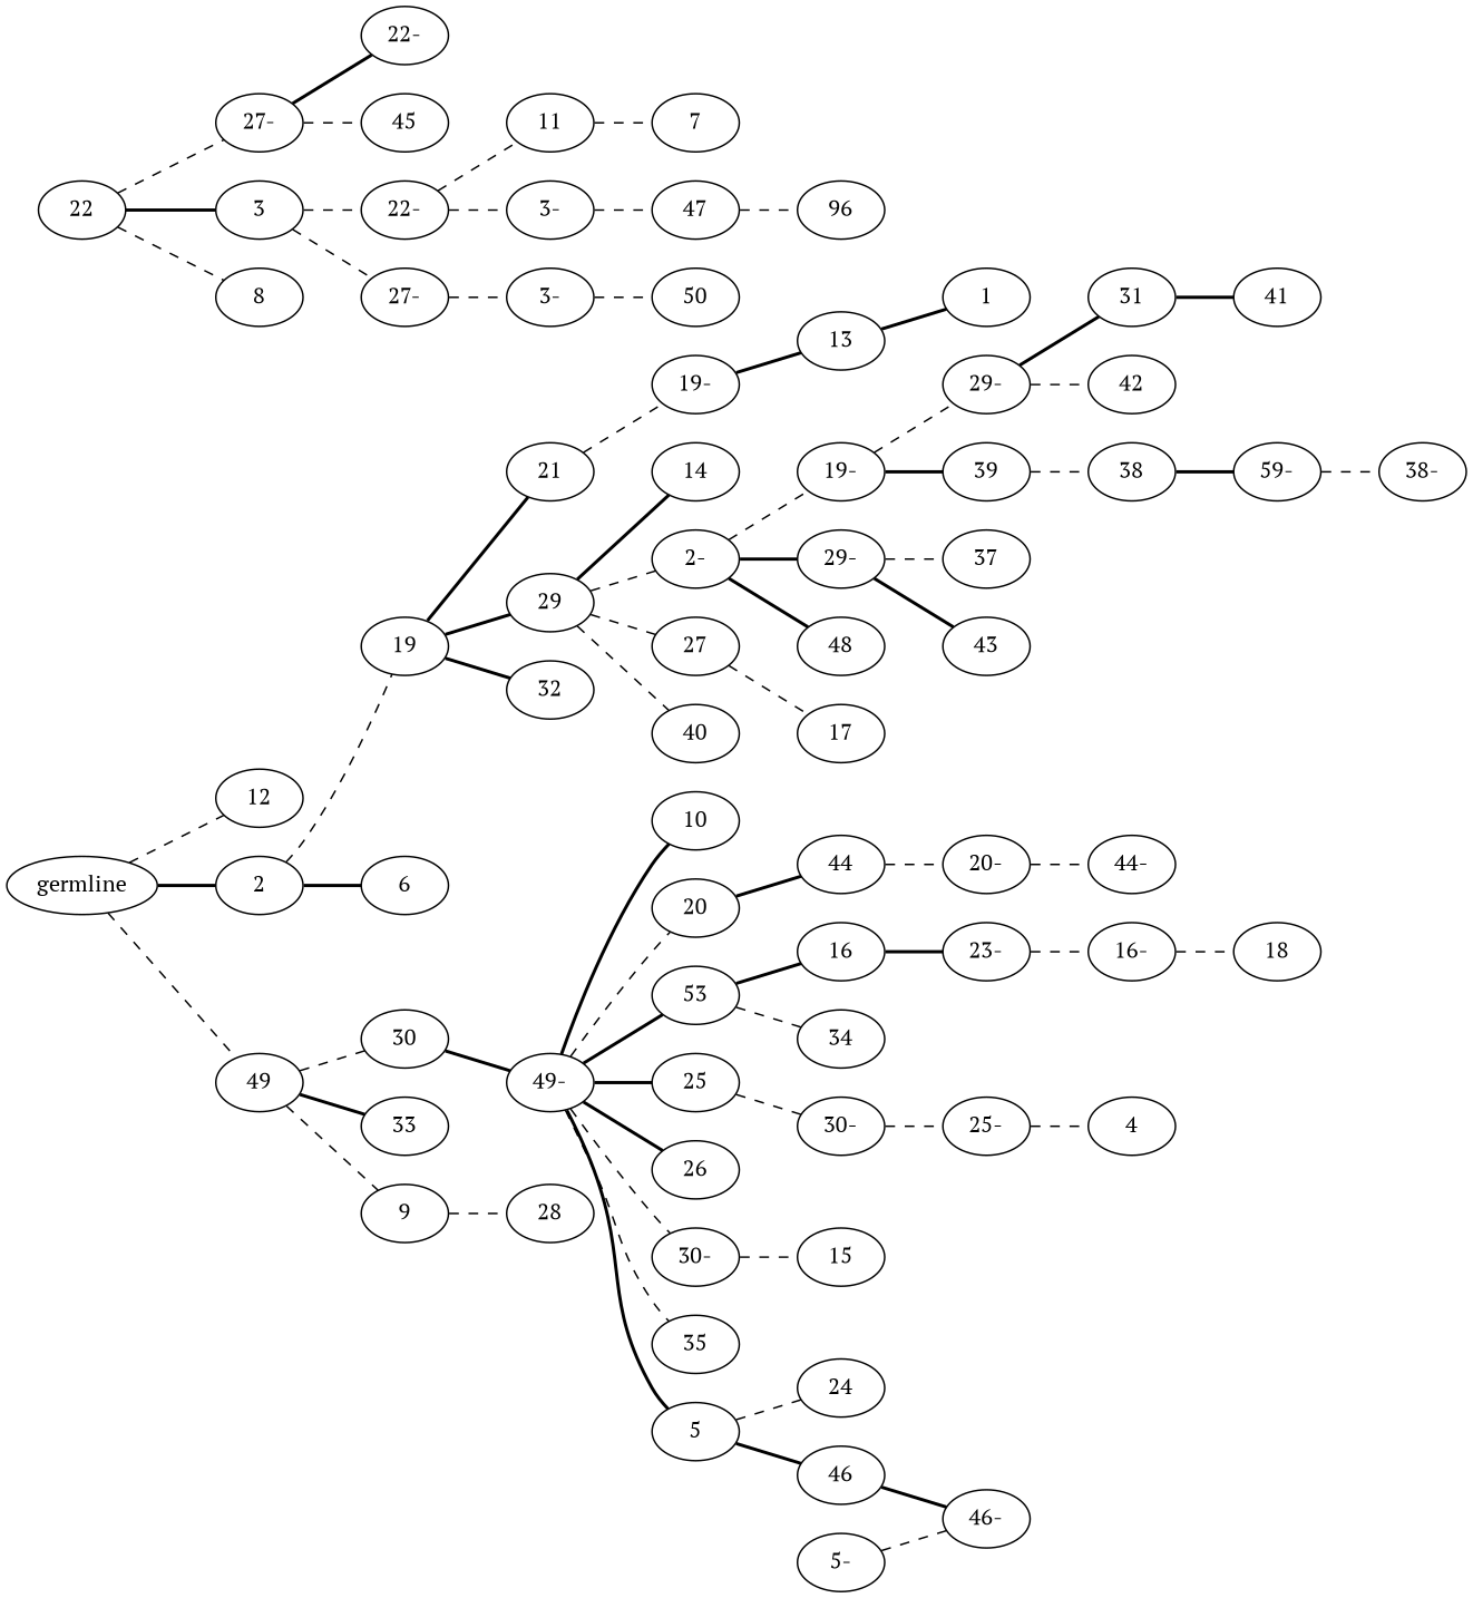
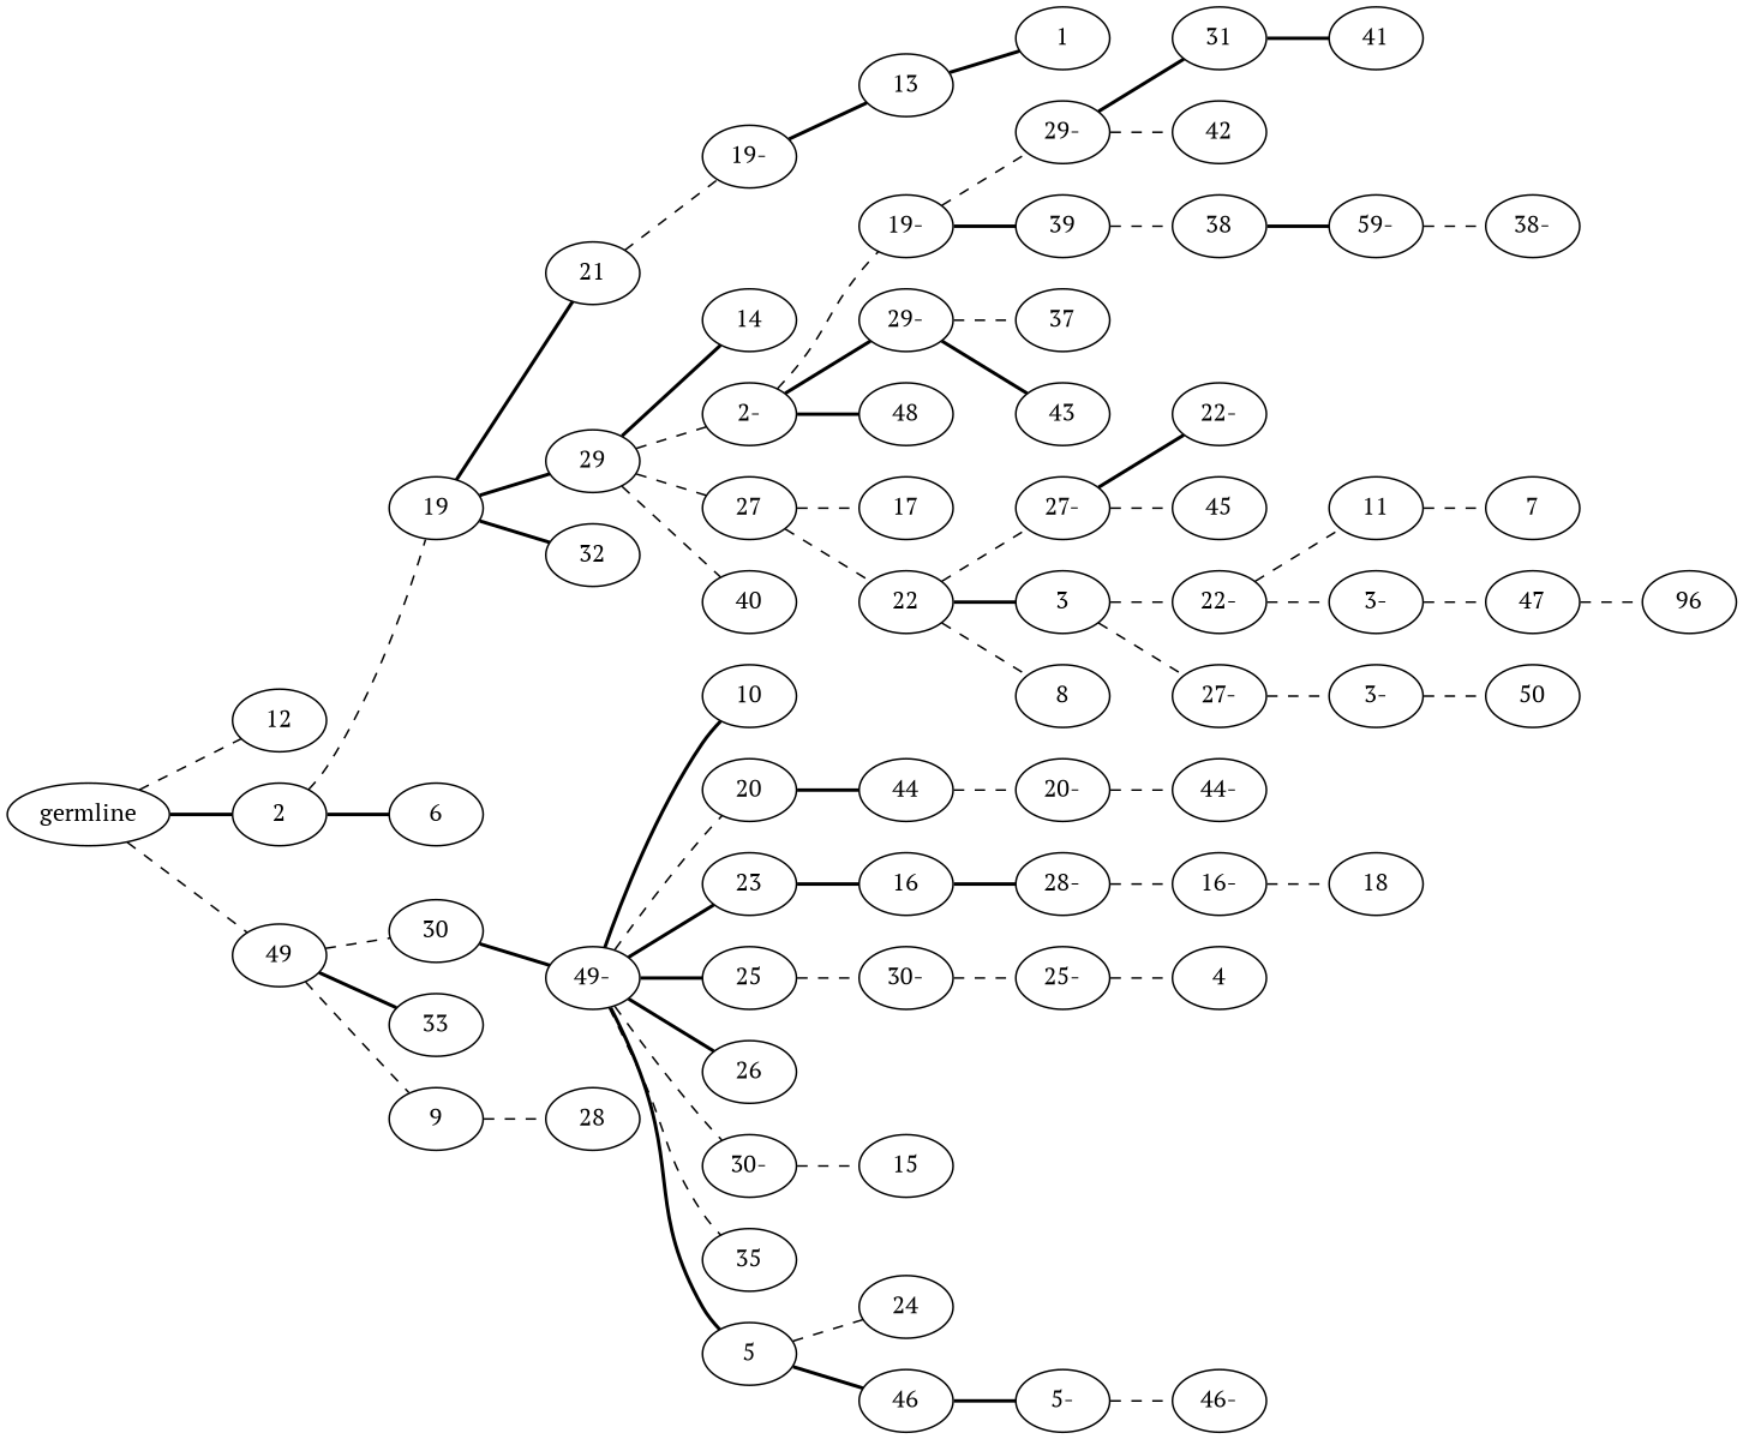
  graph {
    fontname="PT Serif"
    rankdir=LR
    node [fontname="PT Serif"]
    edge [fontname="PT Serif" style=dashed]
    n1 [label=germline]
    n2 [label=12]
    n3 [label=2]
    n4 [label=49]
    n5 [label=19]
    n6 [label=6]
    n7 [label=30]
    n8 [label=33]
    n9 [label=9]
    n10 [label=21]
    n11 [label=29]
    n12 [label=32]
    n13 [label="19-"]
    n14 [label=14]
    n15 [label="2-"]
    n16 [label=27]
    n17 [label=40]
    n18 [label=13]
    n19 [label=1]
    n20 [label="19-"]
    n21 [label="29-"]
    n22 [label=48]
    n23 [label=17]
    n24 [label=22]
    n25 [label="29-"]
    n26 [label=39]
    n27 [label=37]
    n28 [label=43]
    n29 [label=31]
    n30 [label=42]
    n31 [label=38]
    n32 [label=41]
    n33 [label="59-"]
    n34 [label="38-"]
    n35 [label="27-"]
    n36 [label=3]
    n37 [label=8]
    n38 [label="22-"]
    n39 [label=45]
    n40 [label="22-"]
    n41 [label="27-"]
    n42 [label=11]
    n43 [label="3-"]
    n44 [label="3-"]
    n45 [label=7]
    n46 [label=47]
    n47 [label=96]
    n48 [label=50]
    n49 [label="49-"]
    n50 [label=28]
    n51 [label=10]
    n52 [label=20]
-   n53 [label=53]
+   n53 [label=23]
    n54 [label=25]
    n55 [label=26]
    n56 [label="30-"]
    n57 [label=35]
    n58 [label=5]
    n59 [label=44]
    n60 [label=16]
-   n61 [label=34]
    n62 [label="30-"]
    n63 [label=15]
    n64 [label=24]
    n65 [label=46]
    n66 [label="20-"]
    n67 [label="44-"]
-   n68 [label="23-"]
+   n68 [label="28-"]
    n69 [label="16-"]
    n70 [label=18]
    n71 [label="25-"]
    n72 [label=4]
    n73 [label="5-"]
    n74 [label="46-"]
    n1 -- n2
    n1 -- n3 [style=bold]
    n1 -- n4
    n3 -- n5
    n3 -- n6 [style=bold]
    n4 -- n7
    n4 -- n8 [style=bold]
    n4 -- n9
    n5 -- n10 [style=bold]
    n5 -- n11 [style=bold]
    n5 -- n12 [style=bold]
    n7 -- n49 [style=bold]
    n9 -- n50
    n10 -- n13
    n11 -- n14 [style=bold]
    n11 -- n15
    n11 -- n16
    n11 -- n17
    n13 -- n18 [style=bold]
    n15 -- n20
    n15 -- n21 [style=bold]
    n15 -- n22 [style=bold]
    n16 -- n23
+   n16 -- n24
    n18 -- n19 [style=bold]
    n20 -- n25
    n20 -- n26 [style=bold]
    n21 -- n27
    n21 -- n28 [style=bold]
    n24 -- n35
    n24 -- n36 [style=bold]
    n24 -- n37
    n25 -- n29 [style=bold]
    n25 -- n30
    n26 -- n31
    n29 -- n32 [style=bold]
    n31 -- n33 [style=bold]
    n33 -- n34
    n35 -- n38 [style=bold]
    n35 -- n39
    n36 -- n40
    n36 -- n41
    n40 -- n42
    n40 -- n43
    n41 -- n44
    n42 -- n45
    n43 -- n46
    n44 -- n48
    n46 -- n47
    n49 -- n51 [style=bold]
    n49 -- n52
    n49 -- n53 [style=bold]
    n49 -- n54 [style=bold]
    n49 -- n55 [style=bold]
    n49 -- n56
    n49 -- n57
    n49 -- n58 [style=bold]
    n52 -- n59 [style=bold]
    n53 -- n60 [style=bold]
-   n53 -- n61
    n54 -- n62
    n56 -- n63
    n58 -- n64
    n58 -- n65 [style=bold]
    n59 -- n66
    n60 -- n68 [style=bold]
    n62 -- n71
-   n65 -- n74 [style=bold]
+   n65 -- n73 [style=bold]
    n66 -- n67
    n68 -- n69
    n69 -- n70
    n71 -- n72
    n73 -- n74
  }
